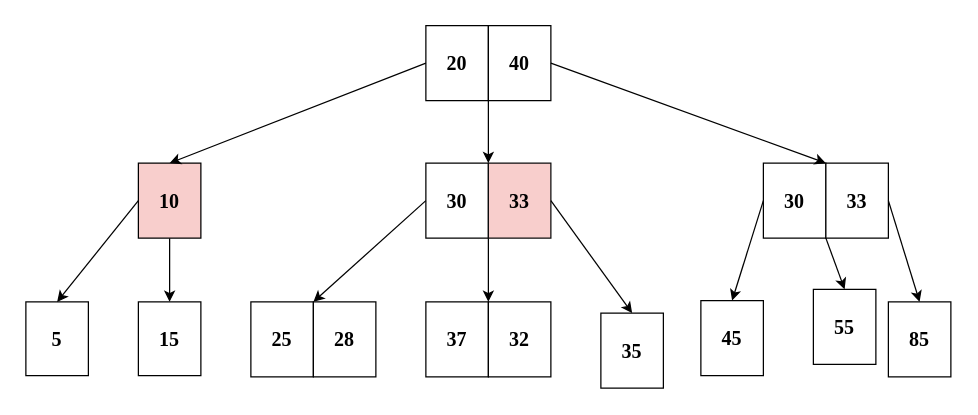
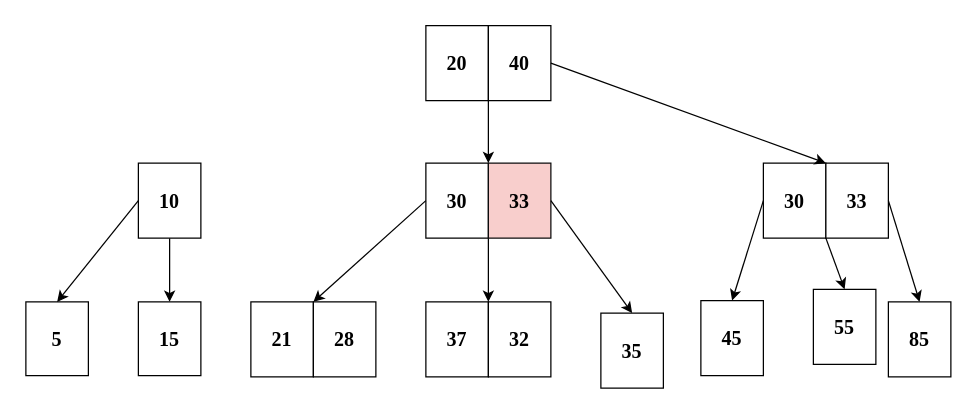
  <mxCell id="0" />
  <mxCell id="1" parent="0" />
  <mxCell id="2" value="&lt;b&gt;&lt;font face=&quot;Verdana&quot; style=&quot;font-size: 16px;&quot;&gt;20&lt;/font&gt;&lt;/b&gt;" style="rounded=0;whiteSpace=wrap;html=1;" parent="1" vertex="1"><mxGeometry x="340" y="20" width="50" height="60" as="geometry" /></mxCell>
  <mxCell id="3" style="edgeStyle=orthogonalEdgeStyle;rounded=0;orthogonalLoop=1;jettySize=auto;html=1;exitX=0;exitY=1;exitDx=0;exitDy=0;entryX=0;entryY=0;entryDx=0;entryDy=0;" parent="1" source="4" target="11" edge="1"><mxGeometry relative="1" as="geometry" /></mxCell>
  <mxCell id="4" value="&lt;b&gt;&lt;font face=&quot;Verdana&quot; style=&quot;font-size: 16px;&quot;&gt;40&lt;/font&gt;&lt;/b&gt;" style="rounded=0;whiteSpace=wrap;html=1;" parent="1" vertex="1"><mxGeometry x="390" y="20" width="50" height="60" as="geometry" /></mxCell>
  <mxCell id="5" style="edgeStyle=orthogonalEdgeStyle;rounded=0;orthogonalLoop=1;jettySize=auto;html=1;exitX=0.5;exitY=1;exitDx=0;exitDy=0;entryX=0.5;entryY=0;entryDx=0;entryDy=0;" parent="1" source="6" target="8" edge="1"><mxGeometry relative="1" as="geometry" /></mxCell>
- <mxCell id="6" value="&lt;b&gt;&lt;font face=&quot;Verdana&quot; style=&quot;font-size: 16px;&quot;&gt;10&lt;/font&gt;&lt;/b&gt;" style="rounded=0;whiteSpace=wrap;html=1;fillColor=#f8cecc;" parent="1" vertex="1"><mxGeometry x="110" y="130" width="50" height="60" as="geometry" /></mxCell>
+ <mxCell id="6" value="&lt;b&gt;&lt;font face=&quot;Verdana&quot; style=&quot;font-size: 16px;&quot;&gt;10&lt;/font&gt;&lt;/b&gt;" style="rounded=0;whiteSpace=wrap;html=1;" parent="1" vertex="1"><mxGeometry x="110" y="130" width="50" height="60" as="geometry" /></mxCell>
  <mxCell id="7" value="&lt;b&gt;&lt;font face=&quot;Verdana&quot; style=&quot;font-size: 16px;&quot;&gt;5&lt;/font&gt;&lt;/b&gt;" style="rounded=0;whiteSpace=wrap;html=1;" parent="1" vertex="1"><mxGeometry x="20" y="241" width="50" height="59" as="geometry" /></mxCell>
  <mxCell id="8" value="&lt;b&gt;&lt;font face=&quot;Verdana&quot; style=&quot;font-size: 16px;&quot;&gt;15&lt;/font&gt;&lt;/b&gt;" style="rounded=0;whiteSpace=wrap;html=1;" parent="1" vertex="1"><mxGeometry x="110" y="241" width="50" height="59" as="geometry" /></mxCell>
  <mxCell id="9" value="&lt;b&gt;&lt;font face=&quot;Verdana&quot; style=&quot;font-size: 16px;&quot;&gt;30&lt;/font&gt;&lt;/b&gt;" style="rounded=0;whiteSpace=wrap;html=1;" parent="1" vertex="1"><mxGeometry x="340" y="130" width="50" height="60" as="geometry" /></mxCell>
  <mxCell id="10" style="edgeStyle=orthogonalEdgeStyle;rounded=0;orthogonalLoop=1;jettySize=auto;html=1;exitX=0;exitY=1;exitDx=0;exitDy=0;entryX=1;entryY=0;entryDx=0;entryDy=0;" parent="1" source="11" target="18" edge="1"><mxGeometry relative="1" as="geometry" /></mxCell>
  <mxCell id="11" value="&lt;b&gt;&lt;font face=&quot;Verdana&quot; style=&quot;font-size: 16px;&quot;&gt;33&lt;/font&gt;&lt;/b&gt;" style="rounded=0;whiteSpace=wrap;html=1;fillColor=#f8cecc;strokeColor=#0d0c0c;" parent="1" vertex="1"><mxGeometry x="390" y="130" width="50" height="60" as="geometry" /></mxCell>
- <mxCell id="12" value="&lt;b&gt;&lt;font face=&quot;Verdana&quot; style=&quot;font-size: 16px;&quot;&gt;25&lt;/font&gt;&lt;/b&gt;" style="rounded=0;whiteSpace=wrap;html=1;" parent="1" vertex="1"><mxGeometry x="200" y="241" width="50" height="60" as="geometry" /></mxCell>
+ <mxCell id="12" value="&lt;b&gt;&lt;font face=&quot;Verdana&quot; style=&quot;font-size: 16px;&quot;&gt;21&lt;/font&gt;&lt;/b&gt;" style="rounded=0;whiteSpace=wrap;html=1;" parent="1" vertex="1"><mxGeometry x="200" y="241" width="50" height="60" as="geometry" /></mxCell>
  <mxCell id="13" value="&lt;b&gt;&lt;font face=&quot;Verdana&quot; style=&quot;font-size: 16px;&quot;&gt;28&lt;/font&gt;&lt;/b&gt;" style="rounded=0;whiteSpace=wrap;html=1;" parent="1" vertex="1"><mxGeometry x="250" y="241" width="50" height="60" as="geometry" /></mxCell>
- <mxCell id="14" value="" style="endArrow=classic;html=1;rounded=0;exitX=0;exitY=0.5;exitDx=0;exitDy=0;entryX=0.5;entryY=0;entryDx=0;entryDy=0;" parent="1" source="2" target="6" edge="1"><mxGeometry width="50" height="50" relative="1" as="geometry"><mxPoint x="230" y="280" as="sourcePoint" /><mxPoint x="280" y="230" as="targetPoint" /></mxGeometry></mxCell>
  <mxCell id="15" value="&lt;b&gt;&lt;font face=&quot;Verdana&quot; style=&quot;font-size: 16px;&quot;&gt;30&lt;/font&gt;&lt;/b&gt;" style="rounded=0;whiteSpace=wrap;html=1;" parent="1" vertex="1"><mxGeometry x="610" y="130" width="50" height="60" as="geometry" /></mxCell>
  <mxCell id="16" value="&lt;b&gt;&lt;font face=&quot;Verdana&quot; style=&quot;font-size: 16px;&quot;&gt;33&lt;/font&gt;&lt;/b&gt;" style="rounded=0;whiteSpace=wrap;html=1;" parent="1" vertex="1"><mxGeometry x="660" y="130" width="50" height="60" as="geometry" /></mxCell>
  <mxCell id="17" value="" style="endArrow=classic;html=1;rounded=0;exitX=1;exitY=0.5;exitDx=0;exitDy=0;entryX=1;entryY=0;entryDx=0;entryDy=0;" parent="1" source="4" target="15" edge="1"><mxGeometry width="50" height="50" relative="1" as="geometry"><mxPoint x="230" y="280" as="sourcePoint" /><mxPoint x="280" y="230" as="targetPoint" /></mxGeometry></mxCell>
  <mxCell id="18" value="&lt;b&gt;&lt;font face=&quot;Verdana&quot; style=&quot;font-size: 16px;&quot;&gt;37&lt;/font&gt;&lt;/b&gt;" style="rounded=0;whiteSpace=wrap;html=1;" parent="1" vertex="1"><mxGeometry x="340" y="241" width="50" height="60" as="geometry" /></mxCell>
  <mxCell id="19" value="&lt;b&gt;&lt;font face=&quot;Verdana&quot; style=&quot;font-size: 16px;&quot;&gt;32&lt;/font&gt;&lt;/b&gt;" style="rounded=0;whiteSpace=wrap;html=1;" parent="1" vertex="1"><mxGeometry x="390" y="241" width="50" height="60" as="geometry" /></mxCell>
  <mxCell id="20" value="" style="endArrow=classic;html=1;rounded=0;exitX=0;exitY=0.5;exitDx=0;exitDy=0;entryX=0.5;entryY=0;entryDx=0;entryDy=0;" parent="1" source="6" target="7" edge="1"><mxGeometry width="50" height="50" relative="1" as="geometry"><mxPoint x="230" y="280" as="sourcePoint" /><mxPoint x="280" y="230" as="targetPoint" /></mxGeometry></mxCell>
  <mxCell id="21" value="" style="endArrow=classic;html=1;rounded=0;exitX=0;exitY=0.5;exitDx=0;exitDy=0;entryX=0;entryY=0;entryDx=0;entryDy=0;" parent="1" source="9" target="13" edge="1"><mxGeometry width="50" height="50" relative="1" as="geometry"><mxPoint x="260" y="280" as="sourcePoint" /><mxPoint x="310" y="230" as="targetPoint" /></mxGeometry></mxCell>
  <mxCell id="22" value="&lt;b&gt;&lt;font face=&quot;Verdana&quot; style=&quot;font-size: 16px;&quot;&gt;35&lt;/font&gt;&lt;/b&gt;" style="rounded=0;whiteSpace=wrap;html=1;" parent="1" vertex="1"><mxGeometry x="480" y="250" width="50" height="60" as="geometry" /></mxCell>
  <mxCell id="23" value="" style="endArrow=classic;html=1;rounded=0;exitX=1;exitY=0.5;exitDx=0;exitDy=0;entryX=0.5;entryY=0;entryDx=0;entryDy=0;" parent="1" source="11" target="22" edge="1"><mxGeometry width="50" height="50" relative="1" as="geometry"><mxPoint x="430" y="280" as="sourcePoint" /><mxPoint x="480" y="230" as="targetPoint" /></mxGeometry></mxCell>
  <mxCell id="24" value="&lt;b&gt;&lt;font face=&quot;Verdana&quot; style=&quot;font-size: 16px;&quot;&gt;45&lt;/font&gt;&lt;/b&gt;" style="rounded=0;whiteSpace=wrap;html=1;" parent="1" vertex="1"><mxGeometry x="560" y="240" width="50" height="60" as="geometry" /></mxCell>
  <mxCell id="25" value="&lt;b&gt;&lt;font face=&quot;Verdana&quot; style=&quot;font-size: 16px;&quot;&gt;55&lt;/font&gt;&lt;/b&gt;" style="rounded=0;whiteSpace=wrap;html=1;" parent="1" vertex="1"><mxGeometry x="650" y="231" width="50" height="60" as="geometry" /></mxCell>
  <mxCell id="26" value="&lt;b&gt;&lt;font face=&quot;Verdana&quot; style=&quot;font-size: 16px;&quot;&gt;85&lt;/font&gt;&lt;/b&gt;" style="rounded=0;whiteSpace=wrap;html=1;" parent="1" vertex="1"><mxGeometry x="710" y="241" width="50" height="60" as="geometry" /></mxCell>
  <mxCell id="27" value="" style="endArrow=classic;html=1;rounded=0;exitX=0;exitY=0.5;exitDx=0;exitDy=0;entryX=0.5;entryY=0;entryDx=0;entryDy=0;" parent="1" source="15" target="24" edge="1"><mxGeometry width="50" height="50" relative="1" as="geometry"><mxPoint x="430" y="280" as="sourcePoint" /><mxPoint x="480" y="230" as="targetPoint" /></mxGeometry></mxCell>
  <mxCell id="28" value="" style="endArrow=classic;html=1;rounded=0;exitX=0;exitY=1;exitDx=0;exitDy=0;entryX=0.5;entryY=0;entryDx=0;entryDy=0;" parent="1" source="16" target="25" edge="1"><mxGeometry width="50" height="50" relative="1" as="geometry"><mxPoint x="430" y="280" as="sourcePoint" /><mxPoint x="480" y="230" as="targetPoint" /></mxGeometry></mxCell>
  <mxCell id="29" value="" style="endArrow=classic;html=1;rounded=0;exitX=1;exitY=0.5;exitDx=0;exitDy=0;entryX=0.5;entryY=0;entryDx=0;entryDy=0;" parent="1" source="16" target="26" edge="1"><mxGeometry width="50" height="50" relative="1" as="geometry"><mxPoint x="430" y="280" as="sourcePoint" /><mxPoint x="480" y="230" as="targetPoint" /></mxGeometry></mxCell>
